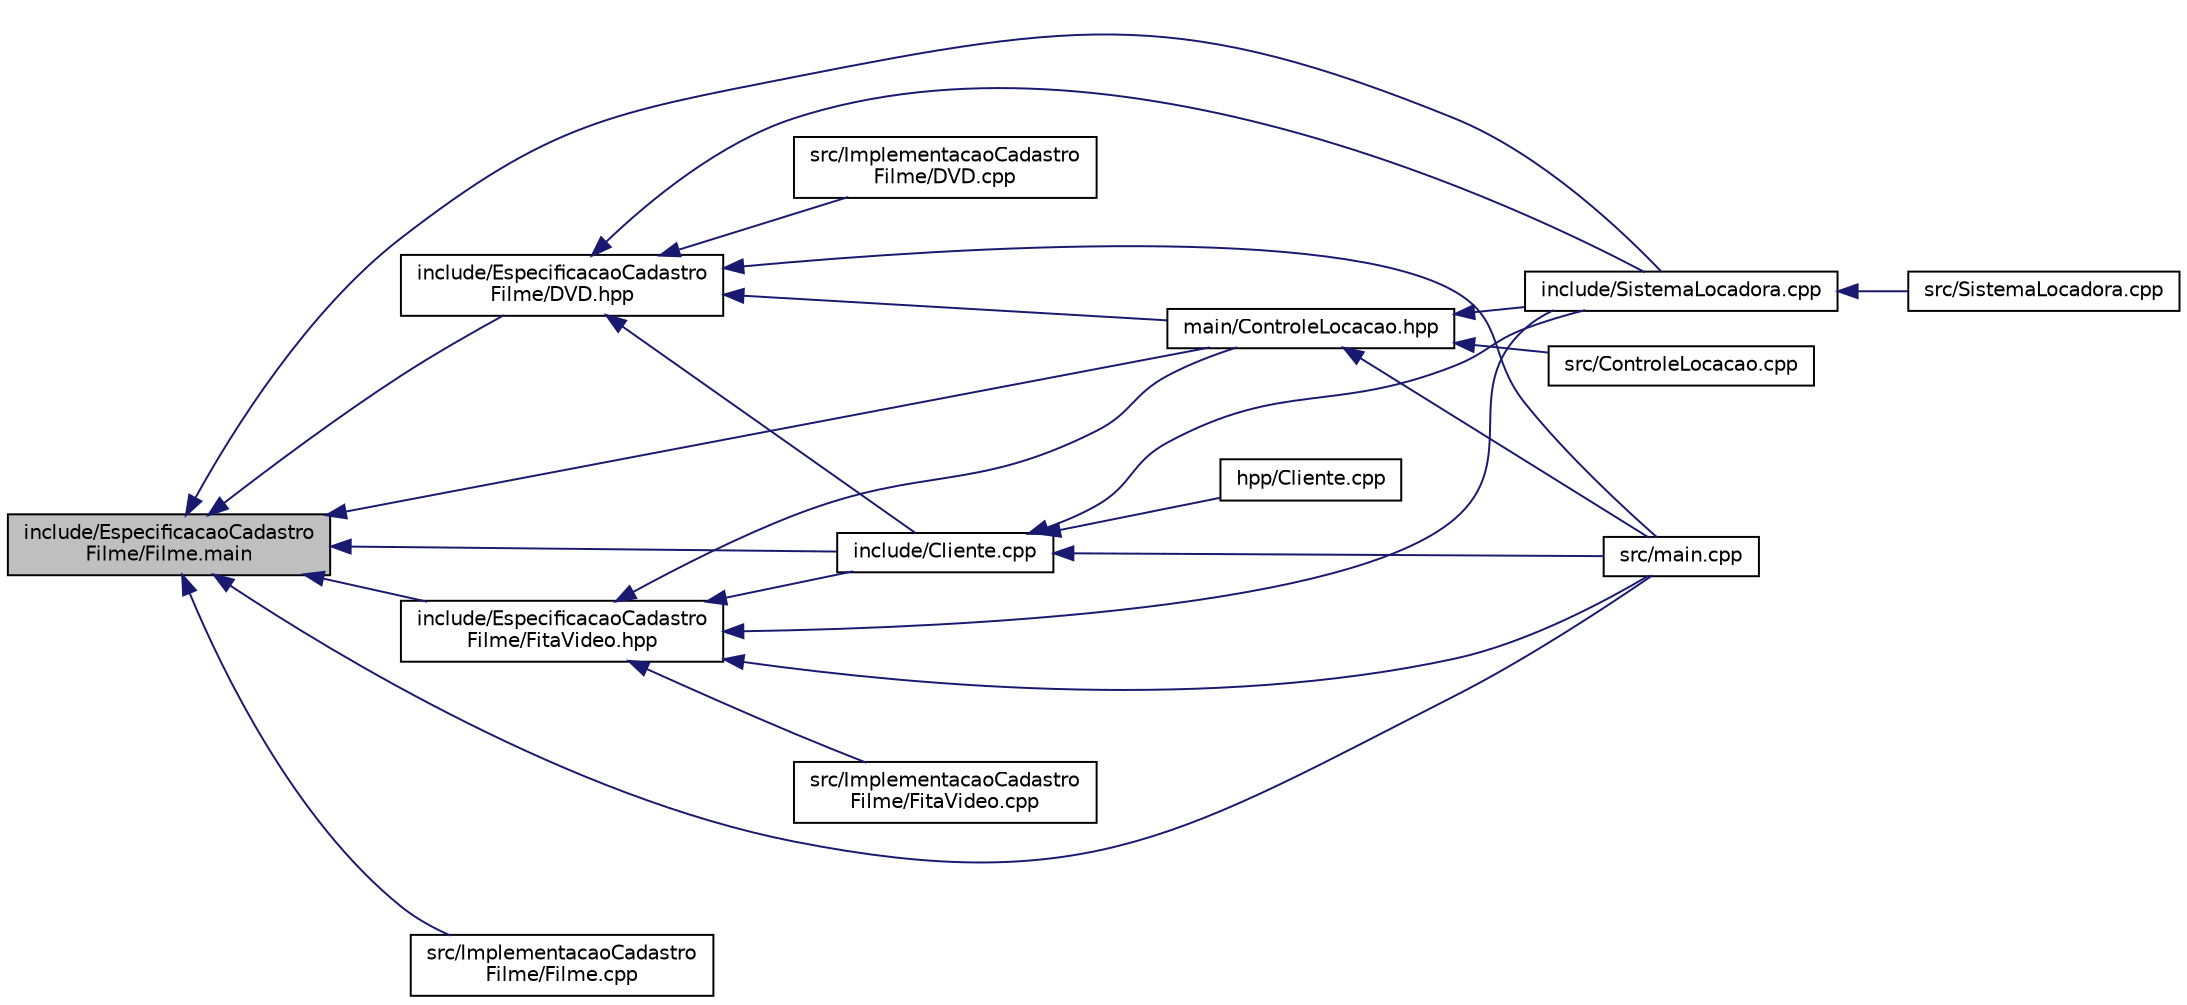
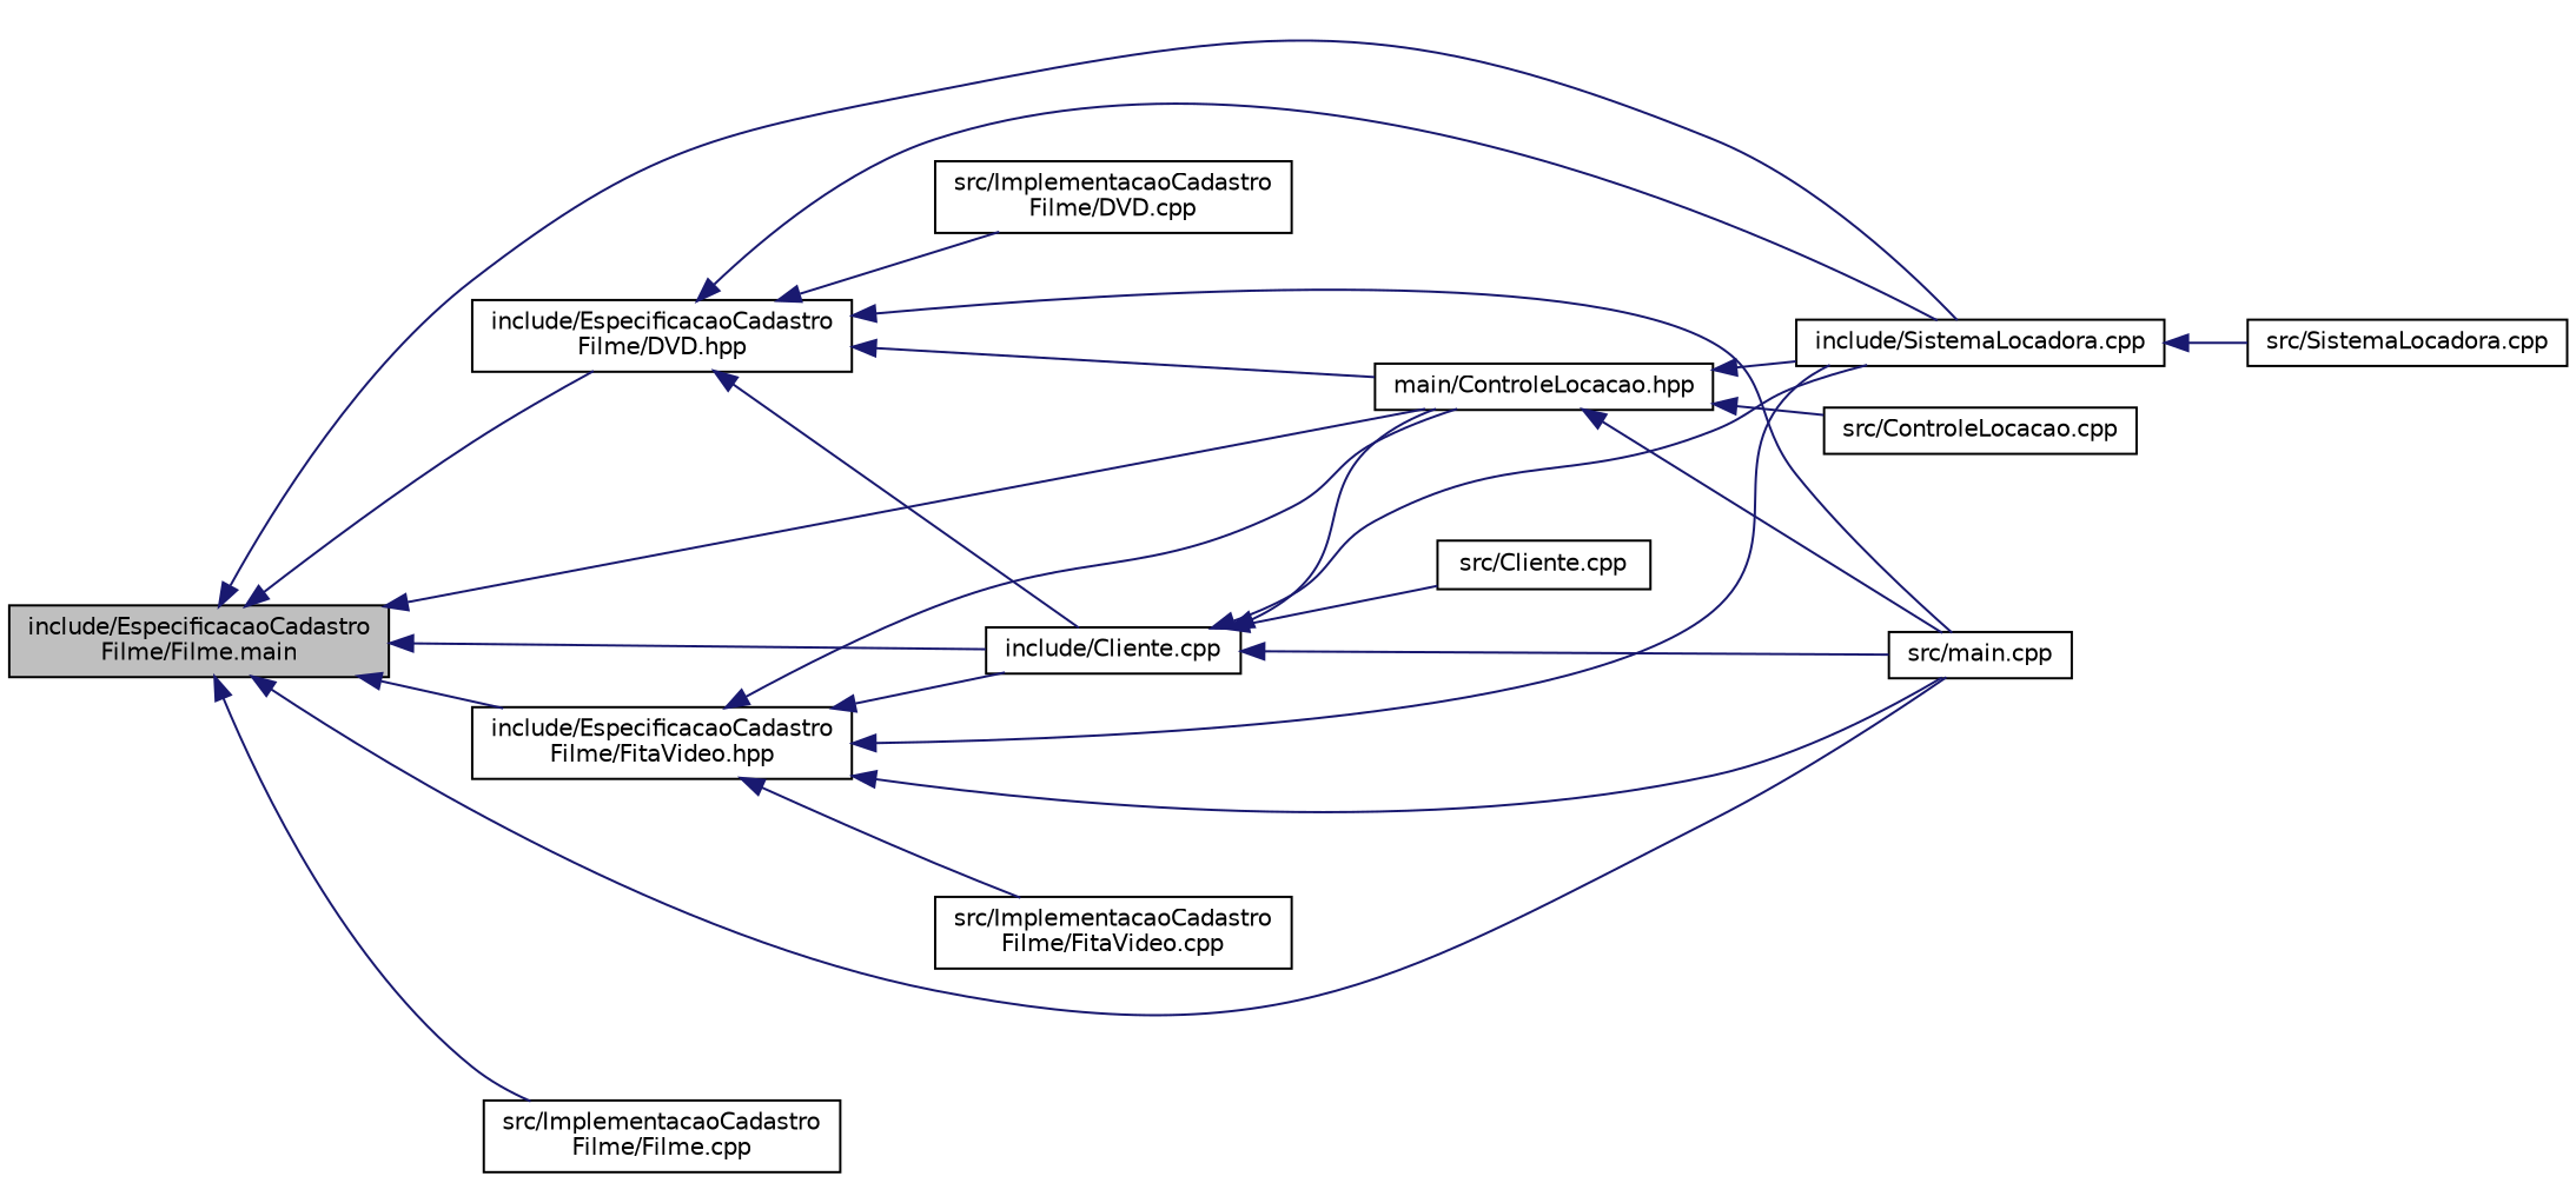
  digraph {
    rankdir=LR
    node [color=black fillcolor=white fontname=Helvetica fontsize=10 shape=record style=filled]
    edge [color=midnightblue dir=back fontname=Helvetica fontsize=10 labelfontname=Helvetica labelfontsize=10 style=solid]
    n1 [fillcolor=grey75 fontcolor=black height=0.2 label="include/EspecificacaoCadastro\lFilme/Filme.main" width=0.4]
    n2 [height=0.2 label="include/Cliente.cpp" width=0.4]
    n3 [height=0.2 label="main/ControleLocacao.hpp" width=0.4]
    n4 [height=0.2 label="include/SistemaLocadora.cpp" width=0.4]
    n5 [height=0.2 label="src/main.cpp" width=0.4]
    n6 [height=0.2 label="include/EspecificacaoCadastro\lFilme/DVD.hpp" width=0.4]
    n7 [height=0.2 label="include/EspecificacaoCadastro\lFilme/FitaVideo.hpp" width=0.4]
    n8 [height=0.2 label="src/ImplementacaoCadastro\lFilme/Filme.cpp" width=0.4]
-   n9 [height=0.2 label="hpp/Cliente.cpp" width=0.4]
+   n9 [height=0.2 label="src/Cliente.cpp" width=0.4]
    n10 [height=0.2 label="src/ControleLocacao.cpp" width=0.4]
    n11 [height=0.2 label="src/SistemaLocadora.cpp" width=0.4]
    n12 [height=0.2 label="src/ImplementacaoCadastro\lFilme/DVD.cpp" width=0.4]
    n13 [height=0.2 label="src/ImplementacaoCadastro\lFilme/FitaVideo.cpp" width=0.4]
    n1 -> n2
    n1 -> n3
    n1 -> n4
    n1 -> n5
    n1 -> n6
    n1 -> n7
    n1 -> n8
+   n2 -> n3
    n2 -> n4
    n2 -> n5
    n2 -> n9
    n3 -> n4
    n3 -> n5
    n3 -> n10
    n4 -> n11
    n6 -> n2
    n6 -> n3
    n6 -> n4
    n6 -> n5
    n6 -> n12
    n7 -> n2
    n7 -> n3
    n7 -> n4
    n7 -> n5
    n7 -> n13
  }
